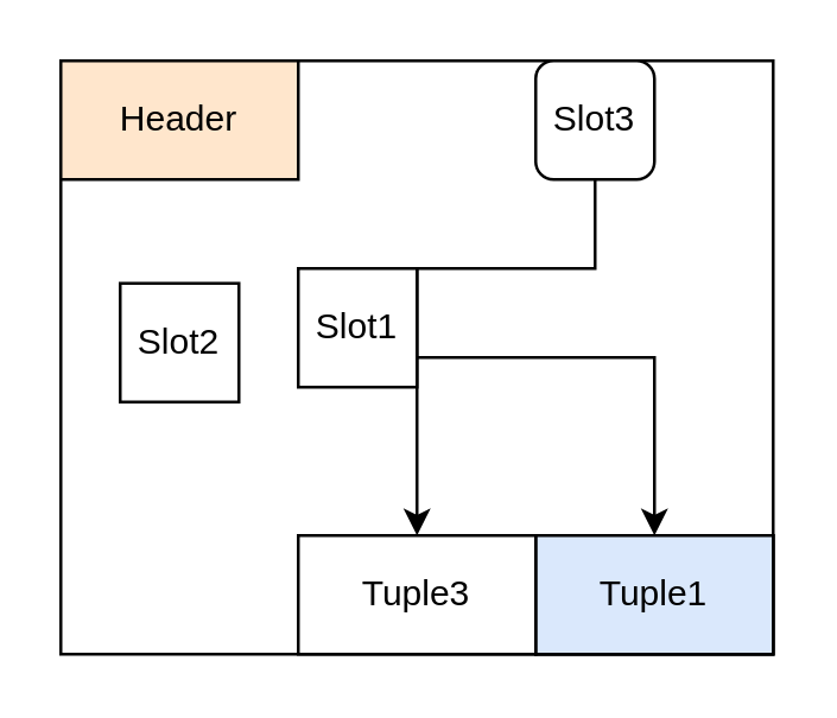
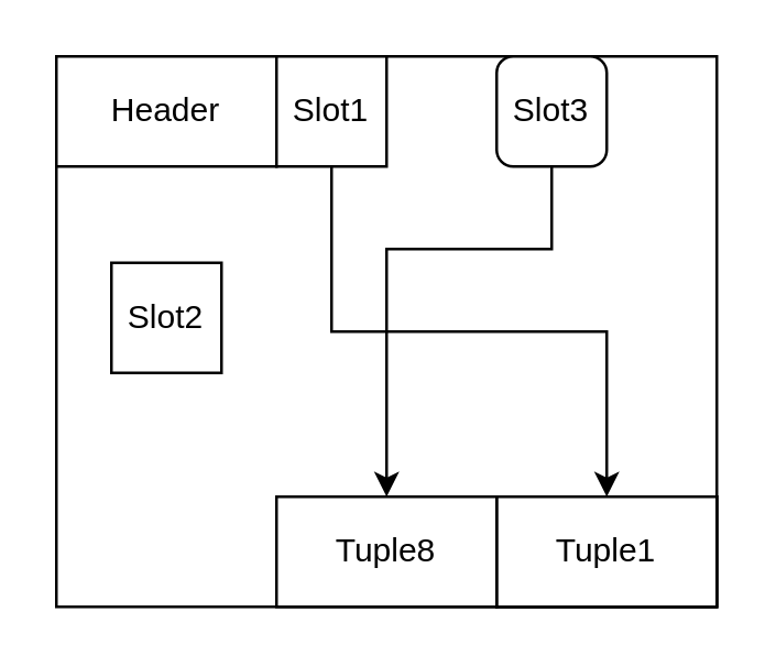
  <mxCell id="0" />
  <mxCell id="1" parent="0" />
  <mxCell id="2" value="" style="whiteSpace=wrap;html=1;" parent="1" vertex="1"><mxGeometry x="20" y="20" width="240" height="200" as="geometry" /></mxCell>
- <mxCell id="3" value="Header" style="whiteSpace=wrap;html=1;fillColor=#ffe6cc;" parent="1" vertex="1"><mxGeometry x="20" y="20" width="80" height="40" as="geometry" /></mxCell>
+ <mxCell id="3" value="Header" style="whiteSpace=wrap;html=1;" parent="1" vertex="1"><mxGeometry x="20" y="20" width="80" height="40" as="geometry" /></mxCell>
  <mxCell id="4" value="Tuple2" style="whiteSpace=wrap;html=1;" parent="1" vertex="1"><mxGeometry x="180" y="180" width="80" height="40" as="geometry" /></mxCell>
  <mxCell id="5" style="edgeStyle=orthogonalEdgeStyle;rounded=0;orthogonalLoop=1;jettySize=auto;html=1;entryX=0.5;entryY=0;entryDx=0;entryDy=0;" edge="1" parent="1" source="6" target="8"><mxGeometry relative="1" as="geometry"><Array as="points"><mxPoint x="120" y="120" /><mxPoint x="220" y="120" /></Array></mxGeometry></mxCell>
- <mxCell id="6" value="Slot1" style="whiteSpace=wrap;html=1;" parent="1" vertex="1"><mxGeometry x="100" y="90" width="40" height="40" as="geometry" /></mxCell>
+ <mxCell id="6" value="Slot1" style="whiteSpace=wrap;html=1;" parent="1" vertex="1"><mxGeometry x="100" y="20" width="40" height="40" as="geometry" /></mxCell>
  <mxCell id="7" value="Slot2" style="whiteSpace=wrap;html=1;" parent="1" vertex="1"><mxGeometry x="40" y="95" width="40" height="40" as="geometry" /></mxCell>
- <mxCell id="8" value="Tuple1" style="whiteSpace=wrap;html=1;fillColor=#dae8fc;" vertex="1" parent="1"><mxGeometry x="180" y="180" width="80" height="40" as="geometry" /></mxCell>
- <mxCell id="9" value="Tuple3" style="whiteSpace=wrap;html=1;" vertex="1" parent="1"><mxGeometry x="100" y="180" width="80" height="40" as="geometry" /></mxCell>
+ <mxCell id="8" value="Tuple1" style="whiteSpace=wrap;html=1;" vertex="1" parent="1"><mxGeometry x="180" y="180" width="80" height="40" as="geometry" /></mxCell>
+ <mxCell id="9" value="Tuple8" style="whiteSpace=wrap;html=1;" vertex="1" parent="1"><mxGeometry x="100" y="180" width="80" height="40" as="geometry" /></mxCell>
  <mxCell id="10" style="edgeStyle=orthogonalEdgeStyle;rounded=0;orthogonalLoop=1;jettySize=auto;html=1;entryX=0.5;entryY=0;entryDx=0;entryDy=0;" edge="1" parent="1" source="11" target="9"><mxGeometry relative="1" as="geometry"><Array as="points"><mxPoint x="200" y="90" /><mxPoint x="140" y="90" /></Array></mxGeometry></mxCell>
  <mxCell id="11" value="Slot3" style="whiteSpace=wrap;html=1;rounded=1;" vertex="1" parent="1"><mxGeometry x="180" y="20" width="40" height="40" as="geometry" /></mxCell>
